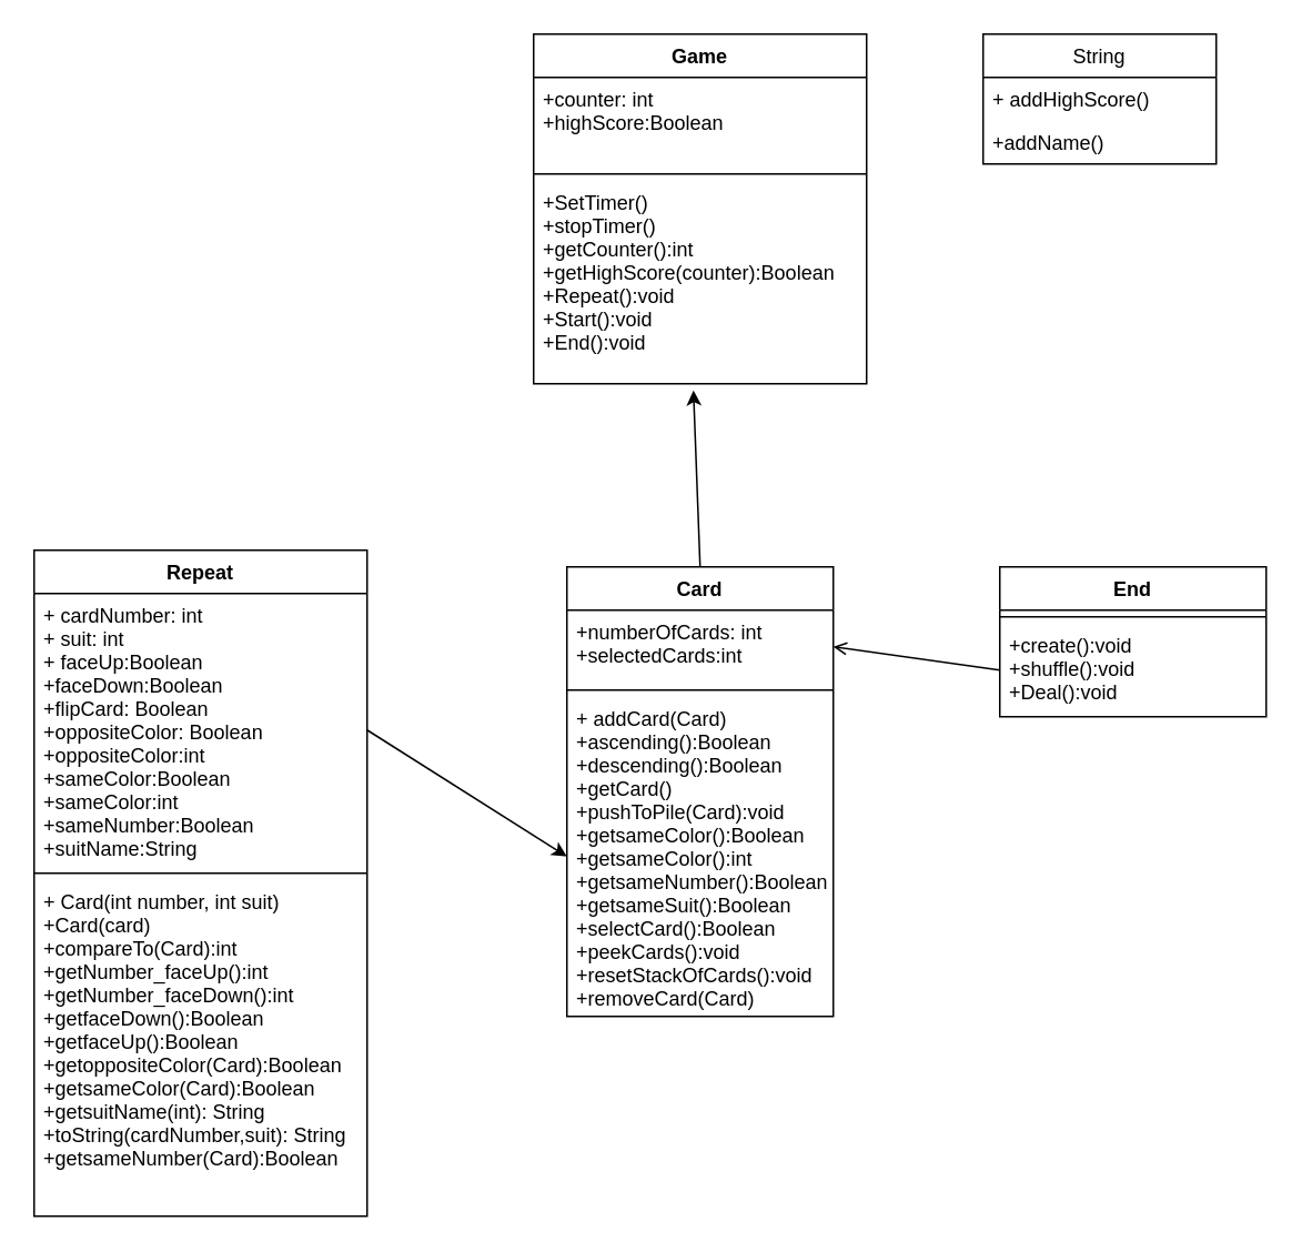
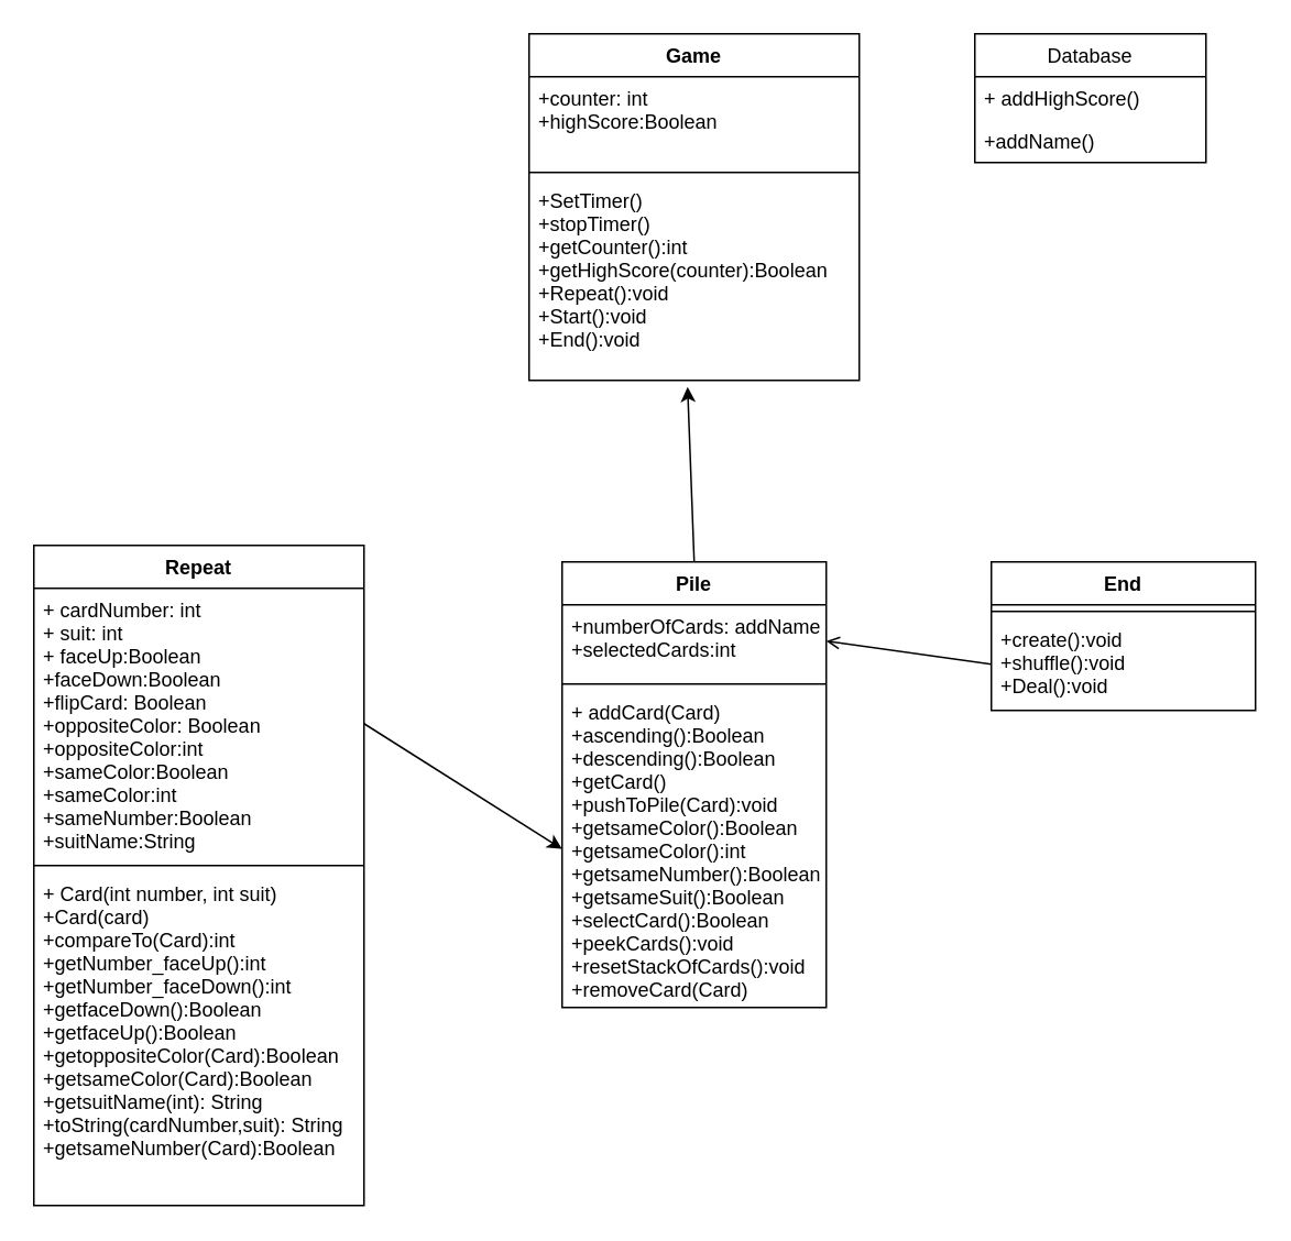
  <mxCell id="0" />
  <mxCell id="1" parent="0" />
- <mxCell id="2" value="Card" style="swimlane;fontStyle=1;align=center;verticalAlign=top;childLayout=stackLayout;horizontal=1;startSize=26;horizontalStack=0;resizeParent=1;resizeParentMax=0;resizeLast=0;collapsible=1;marginBottom=0;" vertex="1" parent="1"><mxGeometry x="340" y="340" width="160" height="270" as="geometry" /></mxCell>
- <mxCell id="3" value="+numberOfCards: int&#10;+selectedCards:int&#10;" style="text;strokeColor=none;fillColor=none;align=left;verticalAlign=top;spacingLeft=4;spacingRight=4;overflow=hidden;rotatable=0;points=[[0,0.5],[1,0.5]];portConstraint=eastwest;" vertex="1" parent="2"><mxGeometry y="26" width="160" height="44" as="geometry" /></mxCell>
+ <mxCell id="2" value="Pile" style="swimlane;fontStyle=1;align=center;verticalAlign=top;childLayout=stackLayout;horizontal=1;startSize=26;horizontalStack=0;resizeParent=1;resizeParentMax=0;resizeLast=0;collapsible=1;marginBottom=0;" vertex="1" parent="1"><mxGeometry x="340" y="340" width="160" height="270" as="geometry" /></mxCell>
+ <mxCell id="3" value="+numberOfCards: addName&#10;+selectedCards:int&#10;" style="text;strokeColor=none;fillColor=none;align=left;verticalAlign=top;spacingLeft=4;spacingRight=4;overflow=hidden;rotatable=0;points=[[0,0.5],[1,0.5]];portConstraint=eastwest;" vertex="1" parent="2"><mxGeometry y="26" width="160" height="44" as="geometry" /></mxCell>
  <mxCell id="4" value="" style="line;strokeWidth=1;fillColor=none;align=left;verticalAlign=middle;spacingTop=-1;spacingLeft=3;spacingRight=3;rotatable=0;labelPosition=right;points=[];portConstraint=eastwest;" vertex="1" parent="2"><mxGeometry y="70" width="160" height="8" as="geometry" /></mxCell>
  <mxCell id="5" value="+ addCard(Card)&#10;+ascending():Boolean&#10;+descending():Boolean&#10;+getCard()&#10;+pushToPile(Card):void&#10;+getsameColor():Boolean&#10;+getsameColor():int&#10;+getsameNumber():Boolean&#10;+getsameSuit():Boolean&#10;+selectCard():Boolean&#10;+peekCards():void&#10;+resetStackOfCards():void&#10;+removeCard(Card)&#10;&#10;" style="text;strokeColor=none;fillColor=none;align=left;verticalAlign=top;spacingLeft=4;spacingRight=4;overflow=hidden;rotatable=0;points=[[0,0.5],[1,0.5]];portConstraint=eastwest;" vertex="1" parent="2"><mxGeometry y="78" width="160" height="192" as="geometry" /></mxCell>
  <mxCell id="6" value="Game" style="swimlane;fontStyle=1;align=center;verticalAlign=top;childLayout=stackLayout;horizontal=1;startSize=26;horizontalStack=0;resizeParent=1;resizeParentMax=0;resizeLast=0;collapsible=1;marginBottom=0;" vertex="1" parent="1"><mxGeometry x="320" y="20" width="200" height="210" as="geometry" /></mxCell>
  <mxCell id="7" value="+counter: int&#10;+highScore:Boolean" style="text;strokeColor=none;fillColor=none;align=left;verticalAlign=top;spacingLeft=4;spacingRight=4;overflow=hidden;rotatable=0;points=[[0,0.5],[1,0.5]];portConstraint=eastwest;" vertex="1" parent="6"><mxGeometry y="26" width="200" height="54" as="geometry" /></mxCell>
  <mxCell id="8" value="" style="line;strokeWidth=1;fillColor=none;align=left;verticalAlign=middle;spacingTop=-1;spacingLeft=3;spacingRight=3;rotatable=0;labelPosition=right;points=[];portConstraint=eastwest;" vertex="1" parent="6"><mxGeometry y="80" width="200" height="8" as="geometry" /></mxCell>
  <mxCell id="9" value="+SetTimer()&#10;+stopTimer()&#10;+getCounter():int&#10;+getHighScore(counter):Boolean&#10;+Repeat():void&#10;+Start():void&#10;+End():void" style="text;strokeColor=none;fillColor=none;align=left;verticalAlign=top;spacingLeft=4;spacingRight=4;overflow=hidden;rotatable=0;points=[[0,0.5],[1,0.5]];portConstraint=eastwest;" vertex="1" parent="6"><mxGeometry y="88" width="200" height="122" as="geometry" /></mxCell>
  <mxCell id="10" value="" style="endArrow=classic;html=1;exitX=1;exitY=0.5;exitDx=0;exitDy=0;entryX=0;entryY=0.5;entryDx=0;entryDy=0;" edge="1" parent="1" source="13" target="5"><mxGeometry width="50" height="50" relative="1" as="geometry"><mxPoint x="320" y="220" as="sourcePoint" /><mxPoint x="370" y="170" as="targetPoint" /></mxGeometry></mxCell>
  <mxCell id="11" value="" style="endArrow=classic;html=1;exitX=0.5;exitY=0;exitDx=0;exitDy=0;entryX=0.48;entryY=1.033;entryDx=0;entryDy=0;entryPerimeter=0;" edge="1" parent="1" source="2" target="9"><mxGeometry width="50" height="50" relative="1" as="geometry"><mxPoint x="320" y="220" as="sourcePoint" /><mxPoint x="370" y="170" as="targetPoint" /></mxGeometry></mxCell>
  <mxCell id="12" value="Repeat" style="swimlane;fontStyle=1;align=center;verticalAlign=top;childLayout=stackLayout;horizontal=1;startSize=26;horizontalStack=0;resizeParent=1;resizeParentMax=0;resizeLast=0;collapsible=1;marginBottom=0;" vertex="1" parent="1"><mxGeometry x="20" y="330" width="200" height="400" as="geometry" /></mxCell>
  <mxCell id="13" value="+ cardNumber: int&#10;+ suit: int&#10;+ faceUp:Boolean&#10;+faceDown:Boolean&#10;+flipCard: Boolean&#10;+oppositeColor: Boolean&#10;+oppositeColor:int&#10;+sameColor:Boolean&#10;+sameColor:int&#10;+sameNumber:Boolean&#10;+suitName:String&#10;" style="text;strokeColor=none;fillColor=none;align=left;verticalAlign=top;spacingLeft=4;spacingRight=4;overflow=hidden;rotatable=0;points=[[0,0.5],[1,0.5]];portConstraint=eastwest;" vertex="1" parent="12"><mxGeometry y="26" width="200" height="164" as="geometry" /></mxCell>
  <mxCell id="14" value="" style="line;strokeWidth=1;fillColor=none;align=left;verticalAlign=middle;spacingTop=-1;spacingLeft=3;spacingRight=3;rotatable=0;labelPosition=right;points=[];portConstraint=eastwest;" vertex="1" parent="12"><mxGeometry y="190" width="200" height="8" as="geometry" /></mxCell>
  <mxCell id="15" value="+ Card(int number, int suit)&#10;+Card(card)&#10;+compareTo(Card):int&#10;+getNumber_faceUp():int&#10;+getNumber_faceDown():int&#10;+getfaceDown():Boolean&#10;+getfaceUp():Boolean&#10;+getoppositeColor(Card):Boolean&#10;+getsameColor(Card):Boolean&#10;+getsuitName(int): String&#10;+toString(cardNumber,suit): String&#10;+getsameNumber(Card):Boolean" style="text;strokeColor=none;fillColor=none;align=left;verticalAlign=top;spacingLeft=4;spacingRight=4;overflow=hidden;rotatable=0;points=[[0,0.5],[1,0.5]];portConstraint=eastwest;" vertex="1" parent="12"><mxGeometry y="198" width="200" height="202" as="geometry" /></mxCell>
  <mxCell id="16" value="End" style="swimlane;fontStyle=1;align=center;verticalAlign=top;childLayout=stackLayout;horizontal=1;startSize=26;horizontalStack=0;resizeParent=1;resizeParentMax=0;resizeLast=0;collapsible=1;marginBottom=0;" vertex="1" parent="1"><mxGeometry x="600" y="340" width="160" height="90" as="geometry" /></mxCell>
  <mxCell id="17" value="" style="line;strokeWidth=1;fillColor=none;align=left;verticalAlign=middle;spacingTop=-1;spacingLeft=3;spacingRight=3;rotatable=0;labelPosition=right;points=[];portConstraint=eastwest;" vertex="1" parent="16"><mxGeometry y="26" width="160" height="8" as="geometry" /></mxCell>
  <mxCell id="18" value="+create():void&#10;+shuffle():void&#10;+Deal():void&#10;&#10;" style="text;strokeColor=none;fillColor=none;align=left;verticalAlign=top;spacingLeft=4;spacingRight=4;overflow=hidden;rotatable=0;points=[[0,0.5],[1,0.5]];portConstraint=eastwest;" vertex="1" parent="16"><mxGeometry y="34" width="160" height="56" as="geometry" /></mxCell>
  <mxCell id="19" value="" style="endArrow=open;html=1;entryX=1;entryY=0.5;entryDx=0;entryDy=0;exitX=0;exitY=0.5;exitDx=0;exitDy=0;" edge="1" parent="1" source="18" target="3"><mxGeometry width="50" height="50" relative="1" as="geometry"><mxPoint x="320" y="620" as="sourcePoint" /><mxPoint x="370" y="570" as="targetPoint" /></mxGeometry></mxCell>
- <mxCell id="20" value="String" style="swimlane;fontStyle=0;childLayout=stackLayout;horizontal=1;startSize=26;fillColor=none;horizontalStack=0;resizeParent=1;resizeParentMax=0;resizeLast=0;collapsible=1;marginBottom=0;" vertex="1" parent="1"><mxGeometry x="590" y="20" width="140" height="78" as="geometry" /></mxCell>
+ <mxCell id="20" value="Database" style="swimlane;fontStyle=0;childLayout=stackLayout;horizontal=1;startSize=26;fillColor=none;horizontalStack=0;resizeParent=1;resizeParentMax=0;resizeLast=0;collapsible=1;marginBottom=0;" vertex="1" parent="1"><mxGeometry x="590" y="20" width="140" height="78" as="geometry" /></mxCell>
  <mxCell id="21" value="+ addHighScore()" style="text;strokeColor=none;fillColor=none;align=left;verticalAlign=top;spacingLeft=4;spacingRight=4;overflow=hidden;rotatable=0;points=[[0,0.5],[1,0.5]];portConstraint=eastwest;" vertex="1" parent="20"><mxGeometry y="26" width="140" height="26" as="geometry" /></mxCell>
  <mxCell id="22" value="+addName()" style="text;strokeColor=none;fillColor=none;align=left;verticalAlign=top;spacingLeft=4;spacingRight=4;overflow=hidden;rotatable=0;points=[[0,0.5],[1,0.5]];portConstraint=eastwest;" vertex="1" parent="20"><mxGeometry y="52" width="140" height="26" as="geometry" /></mxCell>
